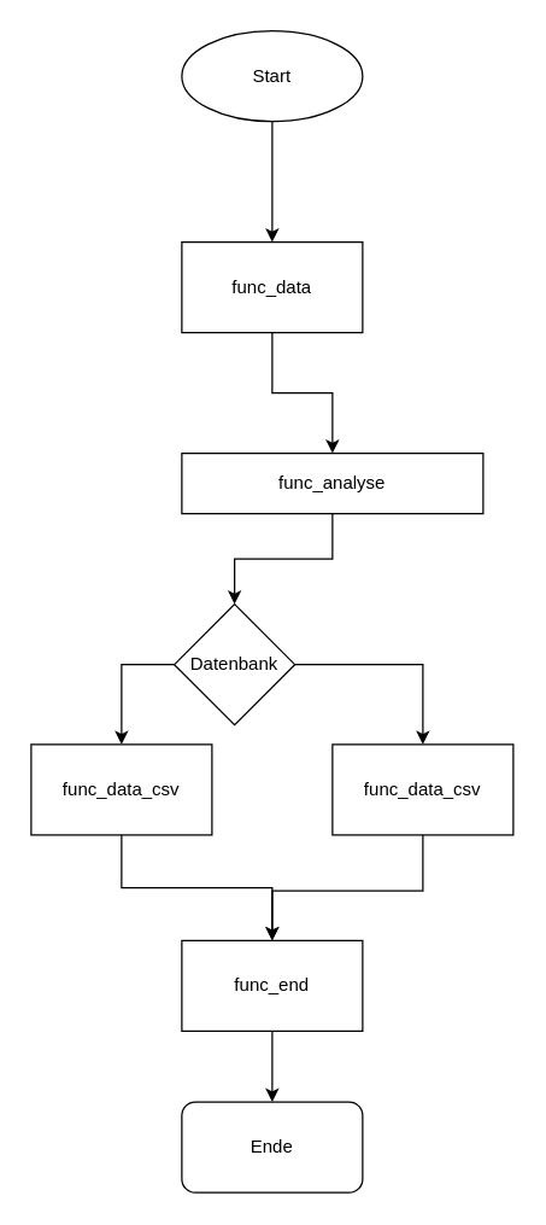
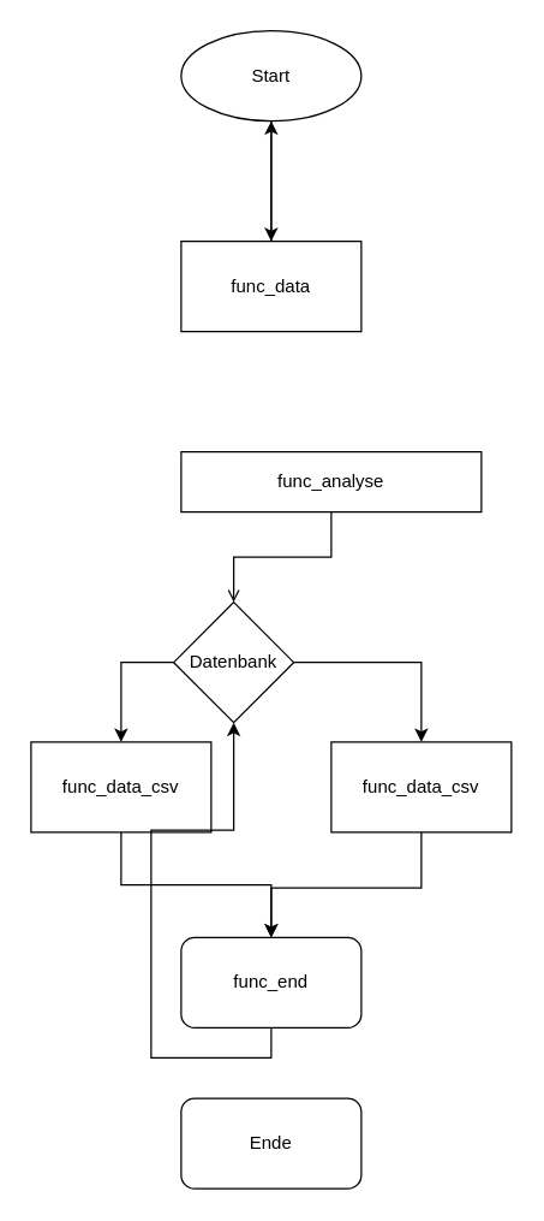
  <mxCell id="0" />
  <mxCell id="1" parent="0" />
  <mxCell id="2" value="" style="edgeStyle=orthogonalEdgeStyle;rounded=0;orthogonalLoop=1;jettySize=auto;html=1;" edge="1" parent="1" source="3"><mxGeometry relative="1" as="geometry"><mxPoint x="180" y="160" as="targetPoint" /></mxGeometry></mxCell>
  <mxCell id="3" value="Start" style="ellipse;whiteSpace=wrap;html=1;" vertex="1" parent="1"><mxGeometry x="120" y="20" width="120" height="60" as="geometry" /></mxCell>
- <mxCell id="4" value="" style="edgeStyle=orthogonalEdgeStyle;rounded=0;orthogonalLoop=1;jettySize=auto;html=1;" edge="1" parent="1" source="5" target="7"><mxGeometry relative="1" as="geometry" /></mxCell>
+ <mxCell id="4" value="" style="edgeStyle=orthogonalEdgeStyle;rounded=0;orthogonalLoop=1;jettySize=auto;html=1;" edge="1" parent="1" source="5" target="3"><mxGeometry relative="1" as="geometry" /></mxCell>
  <mxCell id="5" value="func_data" style="rounded=0;whiteSpace=wrap;html=1;" vertex="1" parent="1"><mxGeometry x="120" y="160" width="120" height="60" as="geometry" /></mxCell>
- <mxCell id="6" value="" style="edgeStyle=orthogonalEdgeStyle;rounded=0;orthogonalLoop=1;jettySize=auto;html=1;" edge="1" parent="1" source="7" target="9"><mxGeometry relative="1" as="geometry" /></mxCell>
+ <mxCell id="6" value="" style="edgeStyle=orthogonalEdgeStyle;rounded=0;orthogonalLoop=1;jettySize=auto;html=1;endArrow=open;" edge="1" parent="1" source="7" target="9"><mxGeometry relative="1" as="geometry" /></mxCell>
  <mxCell id="7" value="func_analyse" style="rounded=0;whiteSpace=wrap;html=1;" vertex="1" parent="1"><mxGeometry x="120" y="300" width="200" height="40" as="geometry" /></mxCell>
  <mxCell id="8" style="edgeStyle=orthogonalEdgeStyle;rounded=0;orthogonalLoop=1;jettySize=auto;html=1;exitX=1;exitY=0.5;exitDx=0;exitDy=0;entryX=0.5;entryY=0;entryDx=0;entryDy=0;startArrow=none;startFill=0;endArrow=classic;endFill=1;" edge="1" parent="1" source="9" target="14"><mxGeometry relative="1" as="geometry" /></mxCell>
  <mxCell id="9" value="Datenbank" style="rhombus;whiteSpace=wrap;html=1;" vertex="1" parent="1"><mxGeometry x="115" y="400" width="80" height="80" as="geometry" /></mxCell>
  <mxCell id="10" style="edgeStyle=elbowEdgeStyle;rounded=0;orthogonalLoop=1;jettySize=auto;elbow=vertical;html=1;entryX=0;entryY=0.5;entryDx=0;entryDy=0;startArrow=classic;startFill=1;endArrow=none;endFill=0;exitX=0.5;exitY=0;exitDx=0;exitDy=0;" edge="1" parent="1" source="12" target="9"><mxGeometry relative="1" as="geometry"><Array as="points"><mxPoint x="90" y="440" /><mxPoint x="120" y="440" /></Array></mxGeometry></mxCell>
  <mxCell id="11" style="edgeStyle=orthogonalEdgeStyle;rounded=0;orthogonalLoop=1;jettySize=auto;html=1;exitX=0.5;exitY=1;exitDx=0;exitDy=0;entryX=0.5;entryY=0;entryDx=0;entryDy=0;startArrow=none;startFill=0;endArrow=classic;endFill=1;" edge="1" parent="1" source="12" target="16"><mxGeometry relative="1" as="geometry" /></mxCell>
  <mxCell id="12" value="func_data_csv" style="rounded=0;whiteSpace=wrap;html=1;" vertex="1" parent="1"><mxGeometry x="20" y="493" width="120" height="60" as="geometry" /></mxCell>
  <mxCell id="13" style="edgeStyle=orthogonalEdgeStyle;rounded=0;orthogonalLoop=1;jettySize=auto;html=1;exitX=0.5;exitY=1;exitDx=0;exitDy=0;startArrow=none;startFill=0;endArrow=classic;endFill=1;entryX=0.5;entryY=0;entryDx=0;entryDy=0;" edge="1" parent="1" source="14" target="16"><mxGeometry relative="1" as="geometry"><mxPoint x="120" y="610" as="targetPoint" /><Array as="points"><mxPoint x="280" y="590" /><mxPoint x="180" y="590" /></Array></mxGeometry></mxCell>
  <mxCell id="14" value="func_data_csv" style="rounded=0;whiteSpace=wrap;html=1;" vertex="1" parent="1"><mxGeometry x="220" y="493" width="120" height="60" as="geometry" /></mxCell>
- <mxCell id="15" style="edgeStyle=orthogonalEdgeStyle;rounded=0;orthogonalLoop=1;jettySize=auto;html=1;exitX=0.5;exitY=1;exitDx=0;exitDy=0;startArrow=none;startFill=0;endArrow=classic;endFill=1;" edge="1" parent="1" source="16" target="17"><mxGeometry relative="1" as="geometry" /></mxCell>
- <mxCell id="16" value="func_end" style="rounded=0;whiteSpace=wrap;html=1;" vertex="1" parent="1"><mxGeometry x="120" y="623" width="120" height="60" as="geometry" /></mxCell>
+ <mxCell id="15" style="edgeStyle=orthogonalEdgeStyle;rounded=0;orthogonalLoop=1;jettySize=auto;html=1;exitX=0.5;exitY=1;exitDx=0;exitDy=0;startArrow=none;startFill=0;endArrow=classic;endFill=1;" edge="1" parent="1" source="16" target="9"><mxGeometry relative="1" as="geometry" /></mxCell>
+ <mxCell id="16" value="func_end" style="whiteSpace=wrap;html=1;rounded=1;" vertex="1" parent="1"><mxGeometry x="120" y="623" width="120" height="60" as="geometry" /></mxCell>
  <mxCell id="17" value="Ende" style="rounded=1;whiteSpace=wrap;html=1;" vertex="1" parent="1"><mxGeometry x="120" y="730" width="120" height="60" as="geometry" /></mxCell>
